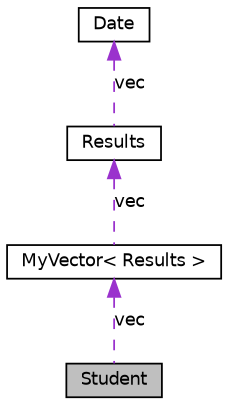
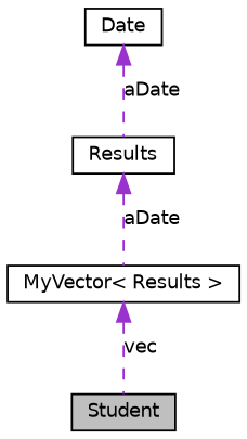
  digraph {
    node [color=black fillcolor=white fontname=Helvetica fontsize=10 shape=record style=filled]
    edge [color=darkorchid3 dir=back fontname=Helvetica fontsize=10 labelfontname=Helvetica labelfontsize=10 style=dashed]
    n1 [fillcolor=grey75 fontcolor=black height=0.2 label=Student width=0.4]
    n2 [height=0.2 label="MyVector\< Results \>" width=0.4]
    n3 [height=0.2 label=Results width=0.4]
    n4 [height=0.2 label=Date width=0.4]
    n2 -> n1 [label=vec]
-   n3 -> n2 [label=vec]
-   n4 -> n3 [label=vec]
+   n3 -> n2 [label=aDate]
+   n4 -> n3 [label=aDate]
  }
